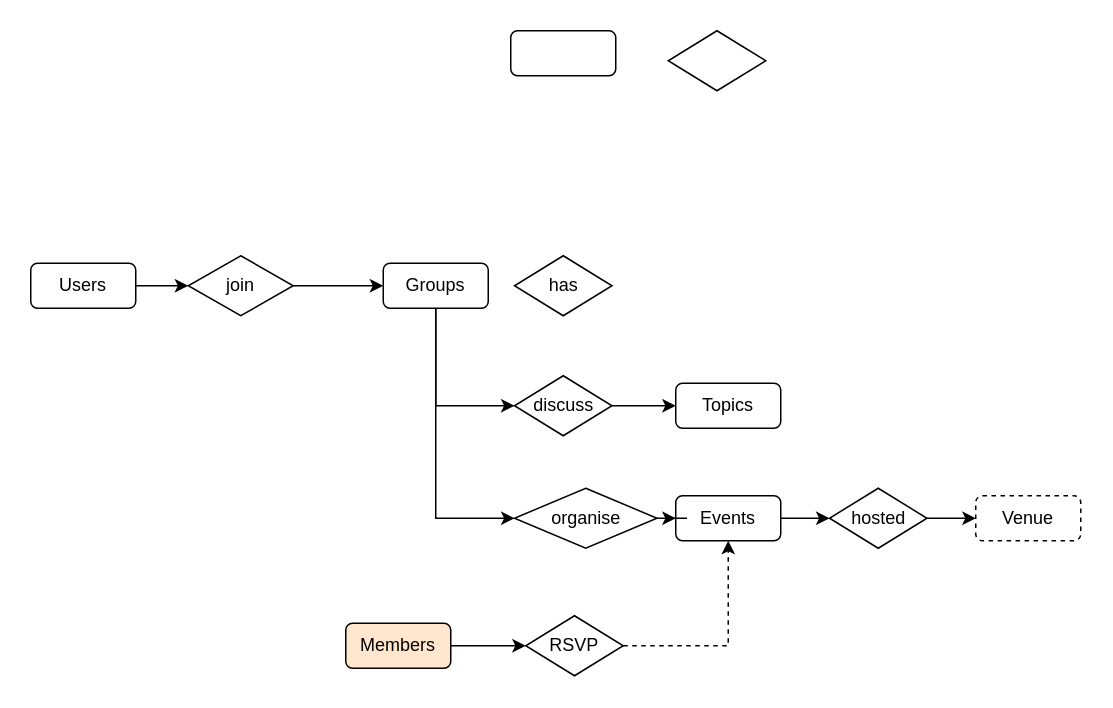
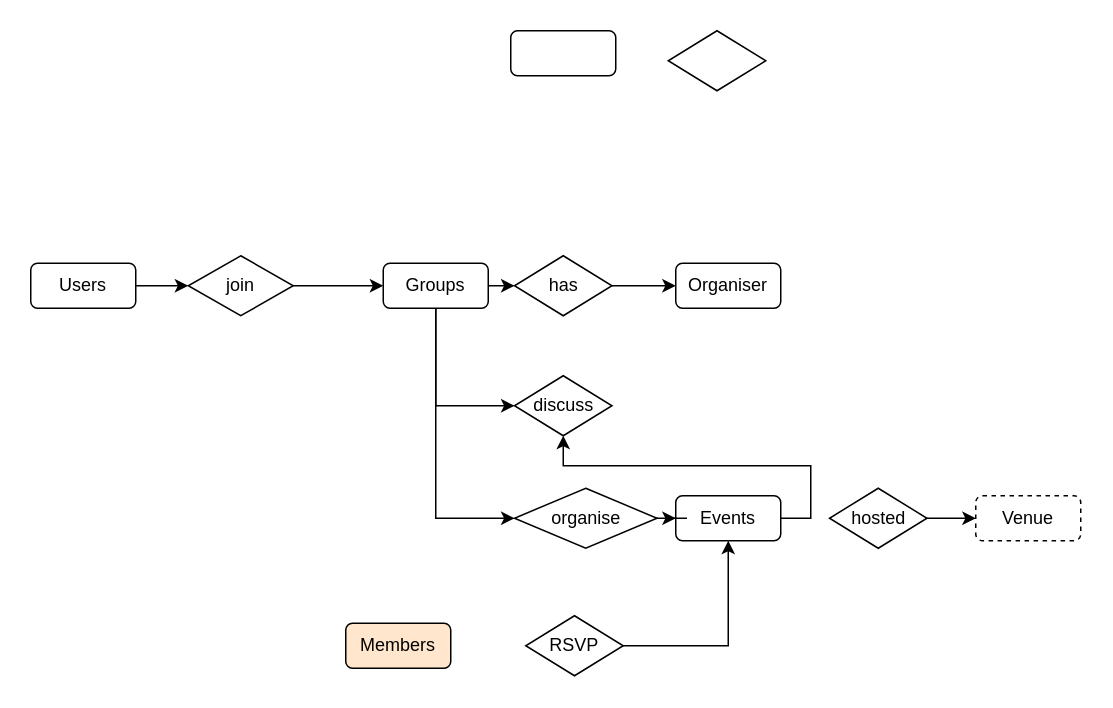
  <mxCell id="0" />
  <mxCell id="1" parent="0" />
  <mxCell id="2" style="edgeStyle=orthogonalEdgeStyle;rounded=0;orthogonalLoop=1;jettySize=auto;html=1;exitX=1;exitY=0.5;exitDx=0;exitDy=0;entryX=0;entryY=0.5;entryDx=0;entryDy=0;" edge="1" parent="1" source="3" target="17"><mxGeometry relative="1" as="geometry" /></mxCell>
  <mxCell id="3" value="Users" style="rounded=1;whiteSpace=wrap;html=1;" vertex="1" parent="1"><mxGeometry x="20" y="175" width="70" height="30" as="geometry" /></mxCell>
  <mxCell id="4" value="Venue" style="rounded=1;whiteSpace=wrap;html=1;dashed=1;" vertex="1" parent="1"><mxGeometry x="650" y="330" width="70" height="30" as="geometry" /></mxCell>
+ <mxCell id="5" style="edgeStyle=orthogonalEdgeStyle;rounded=0;orthogonalLoop=1;jettySize=auto;html=1;exitX=1;exitY=0.5;exitDx=0;exitDy=0;entryX=0;entryY=0.5;entryDx=0;entryDy=0;" edge="1" parent="1" source="8" target="22"><mxGeometry relative="1" as="geometry" /></mxCell>
  <mxCell id="6" style="edgeStyle=orthogonalEdgeStyle;rounded=0;orthogonalLoop=1;jettySize=auto;html=1;exitX=0.5;exitY=1;exitDx=0;exitDy=0;entryX=0;entryY=0.5;entryDx=0;entryDy=0;" edge="1" parent="1" source="8" target="20"><mxGeometry relative="1" as="geometry" /></mxCell>
  <mxCell id="7" style="edgeStyle=orthogonalEdgeStyle;rounded=0;orthogonalLoop=1;jettySize=auto;html=1;exitX=0.5;exitY=1;exitDx=0;exitDy=0;entryX=0;entryY=0.5;entryDx=0;entryDy=0;" edge="1" parent="1" source="8" target="26"><mxGeometry relative="1" as="geometry" /></mxCell>
  <mxCell id="8" value="Groups" style="rounded=1;whiteSpace=wrap;html=1;" vertex="1" parent="1"><mxGeometry x="255" y="175" width="70" height="30" as="geometry" /></mxCell>
- <mxCell id="9" style="edgeStyle=orthogonalEdgeStyle;rounded=0;orthogonalLoop=1;jettySize=auto;html=1;exitX=1;exitY=0.5;exitDx=0;exitDy=0;entryX=0;entryY=0.5;entryDx=0;entryDy=0;" edge="1" parent="1" source="10" target="24"><mxGeometry relative="1" as="geometry" /></mxCell>
  <mxCell id="10" value="Members" style="rounded=1;whiteSpace=wrap;html=1;fillColor=#ffe6cc;" vertex="1" parent="1"><mxGeometry x="230" y="415" width="70" height="30" as="geometry" /></mxCell>
- <mxCell id="12" value="Topics" style="rounded=1;whiteSpace=wrap;html=1;" vertex="1" parent="1"><mxGeometry x="450" y="255" width="70" height="30" as="geometry" /></mxCell>
- <mxCell id="13" style="edgeStyle=orthogonalEdgeStyle;rounded=0;orthogonalLoop=1;jettySize=auto;html=1;exitX=1;exitY=0.5;exitDx=0;exitDy=0;entryX=0;entryY=0.5;entryDx=0;entryDy=0;" edge="1" parent="1" source="14" target="28"><mxGeometry relative="1" as="geometry" /></mxCell>
+ <mxCell id="11" value="Organiser" style="rounded=1;whiteSpace=wrap;html=1;" vertex="1" parent="1"><mxGeometry x="450" y="175" width="70" height="30" as="geometry" /></mxCell>
+ <mxCell id="13" style="edgeStyle=orthogonalEdgeStyle;rounded=0;orthogonalLoop=1;jettySize=auto;html=1;exitX=1;exitY=0.5;exitDx=0;exitDy=0;" edge="1" parent="1" source="14" target="20"><mxGeometry relative="1" as="geometry" /></mxCell>
  <mxCell id="14" value="Events" style="rounded=1;whiteSpace=wrap;html=1;" vertex="1" parent="1"><mxGeometry x="450" y="330" width="70" height="30" as="geometry" /></mxCell>
  <mxCell id="15" value="" style="rounded=1;whiteSpace=wrap;html=1;" vertex="1" parent="1"><mxGeometry x="340" y="20" width="70" height="30" as="geometry" /></mxCell>
  <mxCell id="16" style="edgeStyle=orthogonalEdgeStyle;rounded=0;orthogonalLoop=1;jettySize=auto;html=1;exitX=1;exitY=0.5;exitDx=0;exitDy=0;entryX=0;entryY=0.5;entryDx=0;entryDy=0;" edge="1" parent="1" source="17" target="8"><mxGeometry relative="1" as="geometry" /></mxCell>
  <mxCell id="17" value="join" style="rhombus;whiteSpace=wrap;html=1;" vertex="1" parent="1"><mxGeometry x="125" y="170" width="70" height="40" as="geometry" /></mxCell>
  <mxCell id="18" value="" style="rhombus;whiteSpace=wrap;html=1;" vertex="1" parent="1"><mxGeometry x="445" y="20" width="65" height="40" as="geometry" /></mxCell>
- <mxCell id="19" style="edgeStyle=orthogonalEdgeStyle;rounded=0;orthogonalLoop=1;jettySize=auto;html=1;exitX=1;exitY=0.5;exitDx=0;exitDy=0;entryX=0;entryY=0.5;entryDx=0;entryDy=0;" edge="1" parent="1" source="20" target="12"><mxGeometry relative="1" as="geometry" /></mxCell>
  <mxCell id="20" value="discuss" style="rhombus;whiteSpace=wrap;html=1;" vertex="1" parent="1"><mxGeometry x="342.5" y="250" width="65" height="40" as="geometry" /></mxCell>
+ <mxCell id="21" style="edgeStyle=orthogonalEdgeStyle;rounded=0;orthogonalLoop=1;jettySize=auto;html=1;exitX=1;exitY=0.5;exitDx=0;exitDy=0;entryX=0;entryY=0.5;entryDx=0;entryDy=0;" edge="1" parent="1" source="22" target="11"><mxGeometry relative="1" as="geometry" /></mxCell>
  <mxCell id="22" value="has" style="rhombus;whiteSpace=wrap;html=1;" vertex="1" parent="1"><mxGeometry x="342.5" y="170" width="65" height="40" as="geometry" /></mxCell>
- <mxCell id="23" style="edgeStyle=orthogonalEdgeStyle;rounded=0;orthogonalLoop=1;jettySize=auto;html=1;exitX=1;exitY=0.5;exitDx=0;exitDy=0;entryX=0.5;entryY=1;entryDx=0;entryDy=0;dashed=1;" edge="1" parent="1" source="24" target="14"><mxGeometry relative="1" as="geometry" /></mxCell>
+ <mxCell id="23" style="edgeStyle=orthogonalEdgeStyle;rounded=0;orthogonalLoop=1;jettySize=auto;html=1;exitX=1;exitY=0.5;exitDx=0;exitDy=0;entryX=0.5;entryY=1;entryDx=0;entryDy=0;" edge="1" parent="1" source="24" target="14"><mxGeometry relative="1" as="geometry" /></mxCell>
  <mxCell id="24" value="RSVP" style="rhombus;whiteSpace=wrap;html=1;" vertex="1" parent="1"><mxGeometry x="350" y="410" width="65" height="40" as="geometry" /></mxCell>
  <mxCell id="25" style="edgeStyle=orthogonalEdgeStyle;rounded=0;orthogonalLoop=1;jettySize=auto;html=1;exitX=1;exitY=0.5;exitDx=0;exitDy=0;" edge="1" parent="1" source="26" target="14"><mxGeometry relative="1" as="geometry" /></mxCell>
  <mxCell id="26" value="organise" style="rhombus;whiteSpace=wrap;html=1;" vertex="1" parent="1"><mxGeometry x="342.5" y="325" width="95" height="40" as="geometry" /></mxCell>
  <mxCell id="27" style="edgeStyle=orthogonalEdgeStyle;rounded=0;orthogonalLoop=1;jettySize=auto;html=1;exitX=1;exitY=0.5;exitDx=0;exitDy=0;entryX=0;entryY=0.5;entryDx=0;entryDy=0;" edge="1" parent="1" source="28" target="4"><mxGeometry relative="1" as="geometry" /></mxCell>
  <mxCell id="28" value="hosted" style="rhombus;whiteSpace=wrap;html=1;" vertex="1" parent="1"><mxGeometry x="552.5" y="325" width="65" height="40" as="geometry" /></mxCell>
